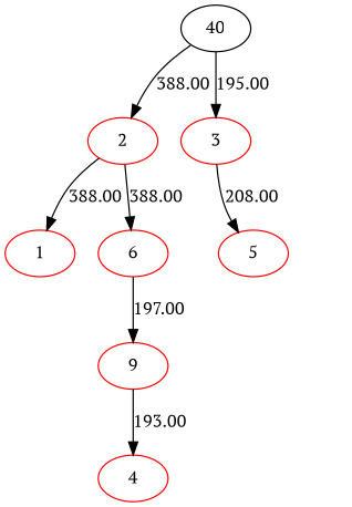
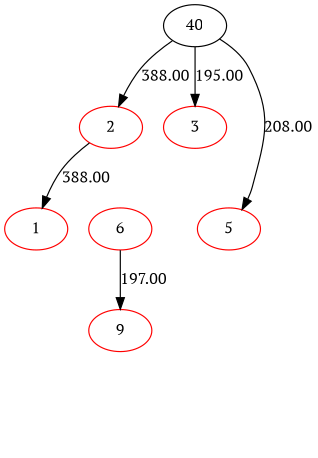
  digraph {
    fontname="PT Serif"
    node [color=red fontname="PT Serif"]
    edge [fontname="PT Serif"]
    2
    1
    6
    9
-   4
    40 [color=black]
    3
    5
    2 -> 1 [label=388.00]
-   2 -> 6 [label=388.00]
    6 -> 9 [label=197.00]
-   9 -> 4 [label=193.00]
    40 -> 2 [label=388.00]
    40 -> 3 [label=195.00]
-   3 -> 5 [label=208.00]
+   40 -> 5 [label=208.00]
  }
